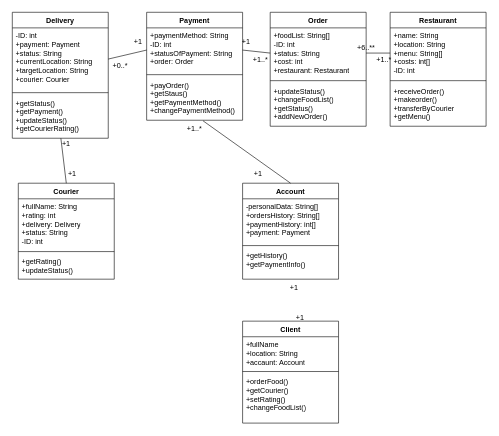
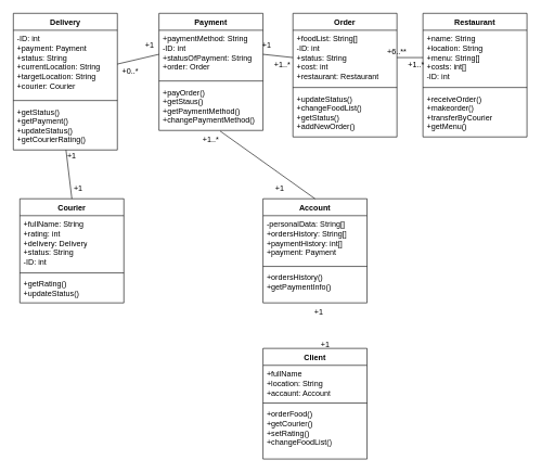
  <mxCell id="0" />
  <mxCell id="1" parent="0" />
  <mxCell id="2" value="Order" style="swimlane;fontStyle=1;align=center;verticalAlign=top;childLayout=stackLayout;horizontal=1;startSize=26;horizontalStack=0;resizeParent=1;resizeParentMax=0;resizeLast=0;collapsible=1;marginBottom=0;whiteSpace=wrap;html=1;" vertex="1" parent="1"><mxGeometry x="450" y="20" width="160" height="190" as="geometry" /></mxCell>
  <mxCell id="3" value="+foodList: String[]&lt;div&gt;-ID: int&lt;/div&gt;&lt;div&gt;+status: String&lt;/div&gt;&lt;div&gt;+cost: int&lt;/div&gt;&lt;div&gt;+restaurant: Restaurant&lt;/div&gt;" style="text;strokeColor=none;fillColor=none;align=left;verticalAlign=top;spacingLeft=4;spacingRight=4;overflow=hidden;rotatable=0;points=[[0,0.5],[1,0.5]];portConstraint=eastwest;whiteSpace=wrap;html=1;" vertex="1" parent="2"><mxGeometry y="26" width="160" height="84" as="geometry" /></mxCell>
  <mxCell id="4" value="" style="line;strokeWidth=1;fillColor=none;align=left;verticalAlign=middle;spacingTop=-1;spacingLeft=3;spacingRight=3;rotatable=0;labelPosition=right;points=[];portConstraint=eastwest;strokeColor=inherit;" vertex="1" parent="2"><mxGeometry y="110" width="160" height="8" as="geometry" /></mxCell>
  <mxCell id="5" value="+updateStatus()&lt;div&gt;+changeFoodList()&lt;/div&gt;&lt;div&gt;+getStatus()&lt;/div&gt;&lt;div&gt;+addNewOrder()&lt;/div&gt;" style="text;strokeColor=none;fillColor=none;align=left;verticalAlign=top;spacingLeft=4;spacingRight=4;overflow=hidden;rotatable=0;points=[[0,0.5],[1,0.5]];portConstraint=eastwest;whiteSpace=wrap;html=1;" vertex="1" parent="2"><mxGeometry y="118" width="160" height="72" as="geometry" /></mxCell>
  <mxCell id="6" value="Restaurant" style="swimlane;fontStyle=1;align=center;verticalAlign=top;childLayout=stackLayout;horizontal=1;startSize=26;horizontalStack=0;resizeParent=1;resizeParentMax=0;resizeLast=0;collapsible=1;marginBottom=0;whiteSpace=wrap;html=1;" vertex="1" parent="1"><mxGeometry x="650" y="20" width="160" height="190" as="geometry" /></mxCell>
  <mxCell id="7" value="+name: String&lt;div&gt;+location: String&lt;/div&gt;&lt;div&gt;+menu: String[]&lt;/div&gt;&lt;div&gt;+costs: int[]&lt;/div&gt;&lt;div&gt;-ID: int&lt;/div&gt;" style="text;strokeColor=none;fillColor=none;align=left;verticalAlign=top;spacingLeft=4;spacingRight=4;overflow=hidden;rotatable=0;points=[[0,0.5],[1,0.5]];portConstraint=eastwest;whiteSpace=wrap;html=1;" vertex="1" parent="6"><mxGeometry y="26" width="160" height="84" as="geometry" /></mxCell>
  <mxCell id="8" value="" style="line;strokeWidth=1;fillColor=none;align=left;verticalAlign=middle;spacingTop=-1;spacingLeft=3;spacingRight=3;rotatable=0;labelPosition=right;points=[];portConstraint=eastwest;strokeColor=inherit;" vertex="1" parent="6"><mxGeometry y="110" width="160" height="8" as="geometry" /></mxCell>
  <mxCell id="9" value="+receiveOrder()&lt;div&gt;+makeorder()&lt;/div&gt;&lt;div&gt;+transferByCourier&lt;/div&gt;&lt;div&gt;+getMenu()&lt;/div&gt;" style="text;strokeColor=none;fillColor=none;align=left;verticalAlign=top;spacingLeft=4;spacingRight=4;overflow=hidden;rotatable=0;points=[[0,0.5],[1,0.5]];portConstraint=eastwest;whiteSpace=wrap;html=1;" vertex="1" parent="6"><mxGeometry y="118" width="160" height="72" as="geometry" /></mxCell>
  <mxCell id="10" value="Payment" style="swimlane;fontStyle=1;align=center;verticalAlign=top;childLayout=stackLayout;horizontal=1;startSize=26;horizontalStack=0;resizeParent=1;resizeParentMax=0;resizeLast=0;collapsible=1;marginBottom=0;whiteSpace=wrap;html=1;" vertex="1" parent="1"><mxGeometry x="244" y="20" width="160" height="180" as="geometry" /></mxCell>
  <mxCell id="11" value="+paymentMethod: String&lt;div&gt;-ID: int&lt;/div&gt;&lt;div&gt;+statusOfPayment: String&lt;/div&gt;&lt;div&gt;+order: Order&lt;/div&gt;" style="text;strokeColor=none;fillColor=none;align=left;verticalAlign=top;spacingLeft=4;spacingRight=4;overflow=hidden;rotatable=0;points=[[0,0.5],[1,0.5]];portConstraint=eastwest;whiteSpace=wrap;html=1;" vertex="1" parent="10"><mxGeometry y="26" width="160" height="74" as="geometry" /></mxCell>
  <mxCell id="12" value="" style="line;strokeWidth=1;fillColor=none;align=left;verticalAlign=middle;spacingTop=-1;spacingLeft=3;spacingRight=3;rotatable=0;labelPosition=right;points=[];portConstraint=eastwest;strokeColor=inherit;" vertex="1" parent="10"><mxGeometry y="100" width="160" height="8" as="geometry" /></mxCell>
  <mxCell id="13" value="+payOrder()&lt;div&gt;+getStaus()&lt;/div&gt;&lt;div&gt;+getPaymentMethod()&lt;/div&gt;&lt;div&gt;+changePaymentMethod()&lt;/div&gt;" style="text;strokeColor=none;fillColor=none;align=left;verticalAlign=top;spacingLeft=4;spacingRight=4;overflow=hidden;rotatable=0;points=[[0,0.5],[1,0.5]];portConstraint=eastwest;whiteSpace=wrap;html=1;" vertex="1" parent="10"><mxGeometry y="108" width="160" height="72" as="geometry" /></mxCell>
  <mxCell id="14" value="Delivery" style="swimlane;fontStyle=1;align=center;verticalAlign=top;childLayout=stackLayout;horizontal=1;startSize=26;horizontalStack=0;resizeParent=1;resizeParentMax=0;resizeLast=0;collapsible=1;marginBottom=0;whiteSpace=wrap;html=1;" vertex="1" parent="1"><mxGeometry x="20" y="20" width="160" height="210" as="geometry" /></mxCell>
  <mxCell id="15" value="-ID: int&lt;div&gt;+payment: Payment&lt;/div&gt;&lt;div&gt;+status: String&lt;/div&gt;&lt;div&gt;+currentLocation: String&lt;/div&gt;&lt;div&gt;+targetLocation: String&lt;/div&gt;&lt;div&gt;+courier: Courier&lt;/div&gt;" style="text;strokeColor=none;fillColor=none;align=left;verticalAlign=top;spacingLeft=4;spacingRight=4;overflow=hidden;rotatable=0;points=[[0,0.5],[1,0.5]];portConstraint=eastwest;whiteSpace=wrap;html=1;" vertex="1" parent="14"><mxGeometry y="26" width="160" height="104" as="geometry" /></mxCell>
  <mxCell id="16" value="" style="line;strokeWidth=1;fillColor=none;align=left;verticalAlign=middle;spacingTop=-1;spacingLeft=3;spacingRight=3;rotatable=0;labelPosition=right;points=[];portConstraint=eastwest;strokeColor=inherit;" vertex="1" parent="14"><mxGeometry y="130" width="160" height="8" as="geometry" /></mxCell>
  <mxCell id="17" value="+getStatus()&lt;div&gt;+getPayment()&lt;/div&gt;&lt;div&gt;+updateStatus()&lt;/div&gt;&lt;div&gt;+getCourierRating()&lt;/div&gt;" style="text;strokeColor=none;fillColor=none;align=left;verticalAlign=top;spacingLeft=4;spacingRight=4;overflow=hidden;rotatable=0;points=[[0,0.5],[1,0.5]];portConstraint=eastwest;whiteSpace=wrap;html=1;" vertex="1" parent="14"><mxGeometry y="138" width="160" height="72" as="geometry" /></mxCell>
  <mxCell id="18" value="Courier" style="swimlane;fontStyle=1;align=center;verticalAlign=top;childLayout=stackLayout;horizontal=1;startSize=26;horizontalStack=0;resizeParent=1;resizeParentMax=0;resizeLast=0;collapsible=1;marginBottom=0;whiteSpace=wrap;html=1;" vertex="1" parent="1"><mxGeometry x="30" y="305" width="160" height="160" as="geometry"><mxRectangle x="334" y="380" width="80" height="30" as="alternateBounds" /></mxGeometry></mxCell>
  <mxCell id="19" value="+fullName: String&lt;div&gt;+rating: int&lt;/div&gt;&lt;div&gt;+delivery: Delivery&lt;/div&gt;&lt;div&gt;+status: String&lt;/div&gt;&lt;div&gt;-ID: int&lt;/div&gt;" style="text;strokeColor=none;fillColor=none;align=left;verticalAlign=top;spacingLeft=4;spacingRight=4;overflow=hidden;rotatable=0;points=[[0,0.5],[1,0.5]];portConstraint=eastwest;whiteSpace=wrap;html=1;" vertex="1" parent="18"><mxGeometry y="26" width="160" height="84" as="geometry" /></mxCell>
  <mxCell id="20" value="" style="line;strokeWidth=1;fillColor=none;align=left;verticalAlign=middle;spacingTop=-1;spacingLeft=3;spacingRight=3;rotatable=0;labelPosition=right;points=[];portConstraint=eastwest;strokeColor=inherit;" vertex="1" parent="18"><mxGeometry y="110" width="160" height="8" as="geometry" /></mxCell>
  <mxCell id="21" value="+getRating()&lt;div&gt;+updateStatus()&lt;/div&gt;" style="text;strokeColor=none;fillColor=none;align=left;verticalAlign=top;spacingLeft=4;spacingRight=4;overflow=hidden;rotatable=0;points=[[0,0.5],[1,0.5]];portConstraint=eastwest;whiteSpace=wrap;html=1;" vertex="1" parent="18"><mxGeometry y="118" width="160" height="42" as="geometry" /></mxCell>
  <mxCell id="22" value="Client" style="swimlane;fontStyle=1;align=center;verticalAlign=top;childLayout=stackLayout;horizontal=1;startSize=26;horizontalStack=0;resizeParent=1;resizeParentMax=0;resizeLast=0;collapsible=1;marginBottom=0;whiteSpace=wrap;html=1;" vertex="1" parent="1"><mxGeometry x="404" y="535" width="160" height="170" as="geometry" /></mxCell>
  <mxCell id="23" value="+fullName&lt;div&gt;+location: String&lt;/div&gt;&lt;div&gt;+accaunt: Account&lt;br&gt;&lt;/div&gt;" style="text;strokeColor=none;fillColor=none;align=left;verticalAlign=top;spacingLeft=4;spacingRight=4;overflow=hidden;rotatable=0;points=[[0,0.5],[1,0.5]];portConstraint=eastwest;whiteSpace=wrap;html=1;" vertex="1" parent="22"><mxGeometry y="26" width="160" height="54" as="geometry" /></mxCell>
  <mxCell id="24" value="" style="line;strokeWidth=1;fillColor=none;align=left;verticalAlign=middle;spacingTop=-1;spacingLeft=3;spacingRight=3;rotatable=0;labelPosition=right;points=[];portConstraint=eastwest;strokeColor=inherit;" vertex="1" parent="22"><mxGeometry y="80" width="160" height="8" as="geometry" /></mxCell>
  <mxCell id="25" value="+orderFood()&lt;div&gt;+getCourier()&lt;/div&gt;&lt;div&gt;+setRating()&lt;/div&gt;&lt;div&gt;+changeFoodList()&lt;/div&gt;" style="text;strokeColor=none;fillColor=none;align=left;verticalAlign=top;spacingLeft=4;spacingRight=4;overflow=hidden;rotatable=0;points=[[0,0.5],[1,0.5]];portConstraint=eastwest;whiteSpace=wrap;html=1;" vertex="1" parent="22"><mxGeometry y="88" width="160" height="82" as="geometry" /></mxCell>
  <mxCell id="26" value="Account" style="swimlane;fontStyle=1;align=center;verticalAlign=top;childLayout=stackLayout;horizontal=1;startSize=26;horizontalStack=0;resizeParent=1;resizeParentMax=0;resizeLast=0;collapsible=1;marginBottom=0;whiteSpace=wrap;html=1;" vertex="1" parent="1"><mxGeometry x="404" y="305" width="160" height="160" as="geometry" /></mxCell>
  <mxCell id="27" value="&lt;div&gt;-personalData: String[]&lt;/div&gt;&lt;div&gt;+ordersHistory: String[]&lt;/div&gt;&lt;div&gt;+paymentHistory: int[]&lt;/div&gt;&lt;div&gt;+payment: Payment&lt;/div&gt;" style="text;strokeColor=none;fillColor=none;align=left;verticalAlign=top;spacingLeft=4;spacingRight=4;overflow=hidden;rotatable=0;points=[[0,0.5],[1,0.5]];portConstraint=eastwest;whiteSpace=wrap;html=1;" vertex="1" parent="26"><mxGeometry y="26" width="160" height="74" as="geometry" /></mxCell>
  <mxCell id="28" value="" style="line;strokeWidth=1;fillColor=none;align=left;verticalAlign=middle;spacingTop=-1;spacingLeft=3;spacingRight=3;rotatable=0;labelPosition=right;points=[];portConstraint=eastwest;strokeColor=inherit;" vertex="1" parent="26"><mxGeometry y="100" width="160" height="8" as="geometry" /></mxCell>
- <mxCell id="29" value="+getHistory()&lt;div&gt;+getPaymentInfo()&lt;/div&gt;" style="text;strokeColor=none;fillColor=none;align=left;verticalAlign=top;spacingLeft=4;spacingRight=4;overflow=hidden;rotatable=0;points=[[0,0.5],[1,0.5]];portConstraint=eastwest;whiteSpace=wrap;html=1;" vertex="1" parent="26"><mxGeometry y="108" width="160" height="52" as="geometry" /></mxCell>
+ <mxCell id="29" value="+ordersHistory()&lt;div&gt;+getPaymentInfo()&lt;/div&gt;" style="text;strokeColor=none;fillColor=none;align=left;verticalAlign=top;spacingLeft=4;spacingRight=4;overflow=hidden;rotatable=0;points=[[0,0.5],[1,0.5]];portConstraint=eastwest;whiteSpace=wrap;html=1;" vertex="1" parent="26"><mxGeometry y="108" width="160" height="52" as="geometry" /></mxCell>
  <mxCell id="30" value="" style="endArrow=none;html=1;rounded=0;entryX=1;entryY=0.5;entryDx=0;entryDy=0;exitX=0;exitY=0.5;exitDx=0;exitDy=0;" edge="1" parent="1" source="7" target="3"><mxGeometry width="50" height="50" relative="1" as="geometry"><mxPoint x="420" y="415" as="sourcePoint" /><mxPoint x="470" y="365" as="targetPoint" /></mxGeometry></mxCell>
  <mxCell id="31" value="" style="endArrow=none;html=1;rounded=0;entryX=1;entryY=0.5;entryDx=0;entryDy=0;exitX=0;exitY=0.5;exitDx=0;exitDy=0;" edge="1" parent="1" source="3" target="11"><mxGeometry width="50" height="50" relative="1" as="geometry"><mxPoint x="420" y="415" as="sourcePoint" /><mxPoint x="470" y="365" as="targetPoint" /></mxGeometry></mxCell>
  <mxCell id="32" value="" style="endArrow=none;html=1;rounded=0;exitX=0.506;exitY=1;exitDx=0;exitDy=0;entryX=0.5;entryY=0;entryDx=0;entryDy=0;exitPerimeter=0;" edge="1" parent="1" source="17" target="18"><mxGeometry width="50" height="50" relative="1" as="geometry"><mxPoint x="420" y="415" as="sourcePoint" /><mxPoint x="470" y="365" as="targetPoint" /></mxGeometry></mxCell>
  <mxCell id="33" value="" style="endArrow=none;html=1;rounded=0;exitX=1;exitY=0.5;exitDx=0;exitDy=0;entryX=0;entryY=0.5;entryDx=0;entryDy=0;" edge="1" parent="1" source="15" target="11"><mxGeometry width="50" height="50" relative="1" as="geometry"><mxPoint x="420" y="415" as="sourcePoint" /><mxPoint x="470" y="365" as="targetPoint" /></mxGeometry></mxCell>
  <mxCell id="34" value="" style="endArrow=none;html=1;rounded=0;exitX=0.5;exitY=0;exitDx=0;exitDy=0;entryX=0.588;entryY=1.014;entryDx=0;entryDy=0;entryPerimeter=0;" edge="1" parent="1" source="26" target="13"><mxGeometry width="50" height="50" relative="1" as="geometry"><mxPoint x="420" y="415" as="sourcePoint" /><mxPoint x="299" y="195" as="targetPoint" /></mxGeometry></mxCell>
  <mxCell id="35" value="+1" style="text;html=1;align=center;verticalAlign=middle;whiteSpace=wrap;rounded=0;" vertex="1" parent="1"><mxGeometry x="80" y="225" width="60" height="30" as="geometry" /></mxCell>
  <mxCell id="36" value="+1" style="text;html=1;align=center;verticalAlign=middle;whiteSpace=wrap;rounded=0;" vertex="1" parent="1"><mxGeometry x="90" y="275" width="60" height="30" as="geometry" /></mxCell>
  <mxCell id="37" value="+1" style="text;html=1;align=center;verticalAlign=middle;whiteSpace=wrap;rounded=0;" vertex="1" parent="1"><mxGeometry x="200" y="55" width="60" height="30" as="geometry" /></mxCell>
  <mxCell id="38" value="+0..*" style="text;html=1;align=center;verticalAlign=middle;whiteSpace=wrap;rounded=0;" vertex="1" parent="1"><mxGeometry x="170" y="95" width="60" height="30" as="geometry" /></mxCell>
  <mxCell id="39" value="+1" style="text;html=1;align=center;verticalAlign=middle;whiteSpace=wrap;rounded=0;" vertex="1" parent="1"><mxGeometry x="400" y="275" width="60" height="30" as="geometry" /></mxCell>
  <mxCell id="40" value="+1..*" style="text;html=1;align=center;verticalAlign=middle;whiteSpace=wrap;rounded=0;" vertex="1" parent="1"><mxGeometry x="294" y="200" width="60" height="30" as="geometry" /></mxCell>
  <mxCell id="41" value="+1" style="text;html=1;align=center;verticalAlign=middle;whiteSpace=wrap;rounded=0;" vertex="1" parent="1"><mxGeometry x="470" y="515" width="60" height="30" as="geometry" /></mxCell>
  <mxCell id="42" value="+1" style="text;html=1;align=center;verticalAlign=middle;whiteSpace=wrap;rounded=0;" vertex="1" parent="1"><mxGeometry x="460" y="465" width="60" height="30" as="geometry" /></mxCell>
  <mxCell id="43" value="+1..*" style="text;html=1;align=center;verticalAlign=middle;whiteSpace=wrap;rounded=0;" vertex="1" parent="1"><mxGeometry x="404" y="85" width="60" height="30" as="geometry" /></mxCell>
  <mxCell id="44" value="+1" style="text;html=1;align=center;verticalAlign=middle;whiteSpace=wrap;rounded=0;" vertex="1" parent="1"><mxGeometry x="380" y="55" width="60" height="30" as="geometry" /></mxCell>
  <mxCell id="45" value="+6..**" style="text;html=1;align=center;verticalAlign=middle;whiteSpace=wrap;rounded=0;" vertex="1" parent="1"><mxGeometry x="580" y="65" width="60" height="30" as="geometry" /></mxCell>
  <mxCell id="46" value="+1..*" style="text;html=1;align=center;verticalAlign=middle;whiteSpace=wrap;rounded=0;" vertex="1" parent="1"><mxGeometry x="610" y="85" width="60" height="30" as="geometry" /></mxCell>
